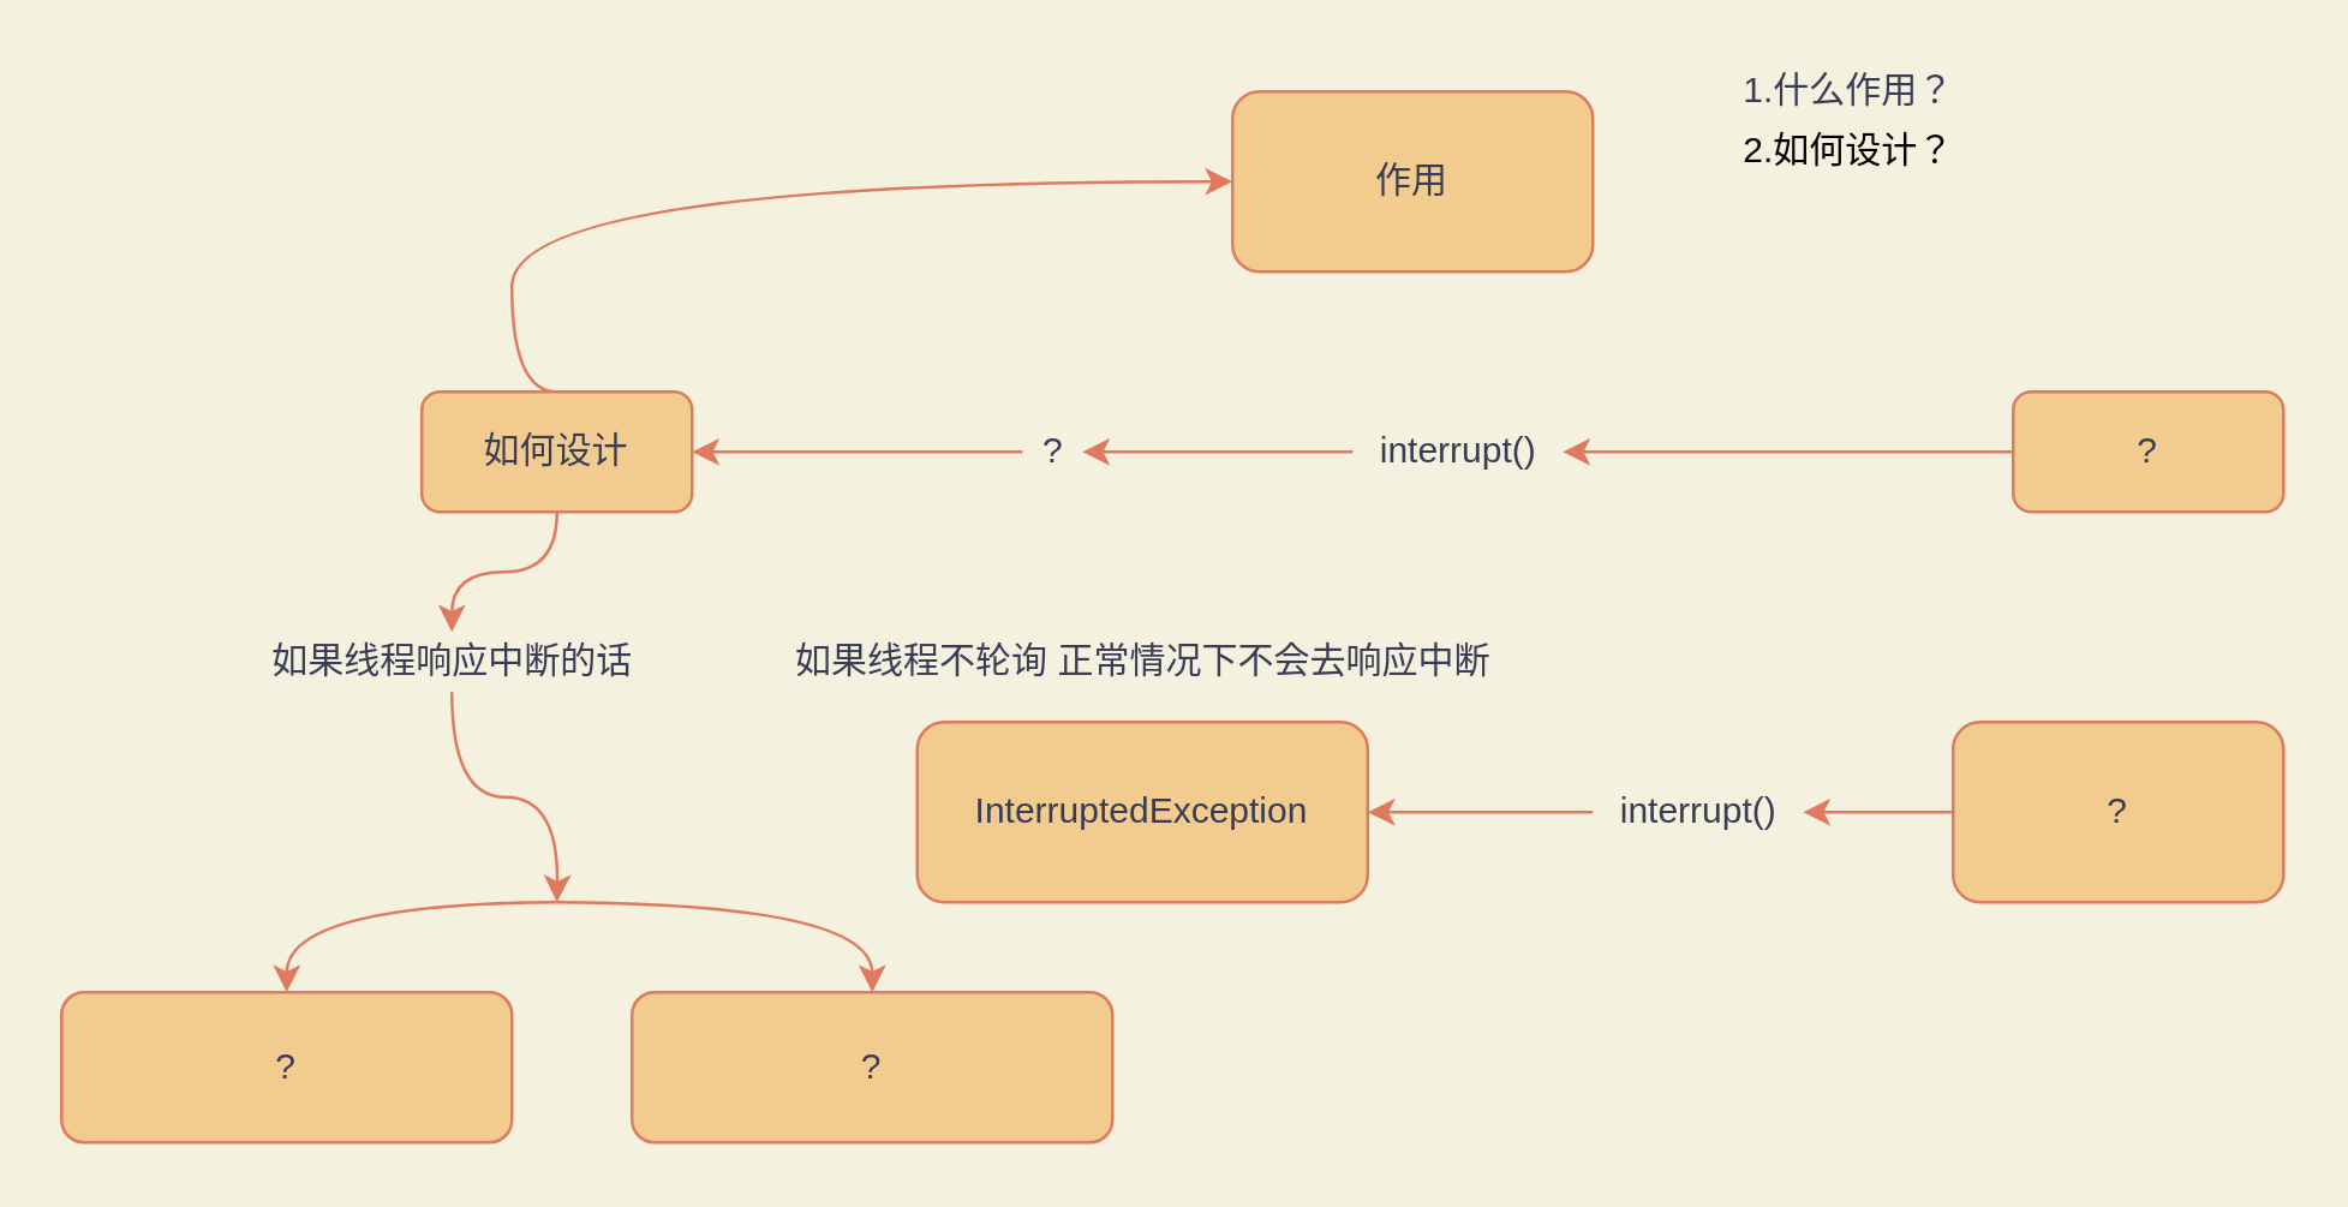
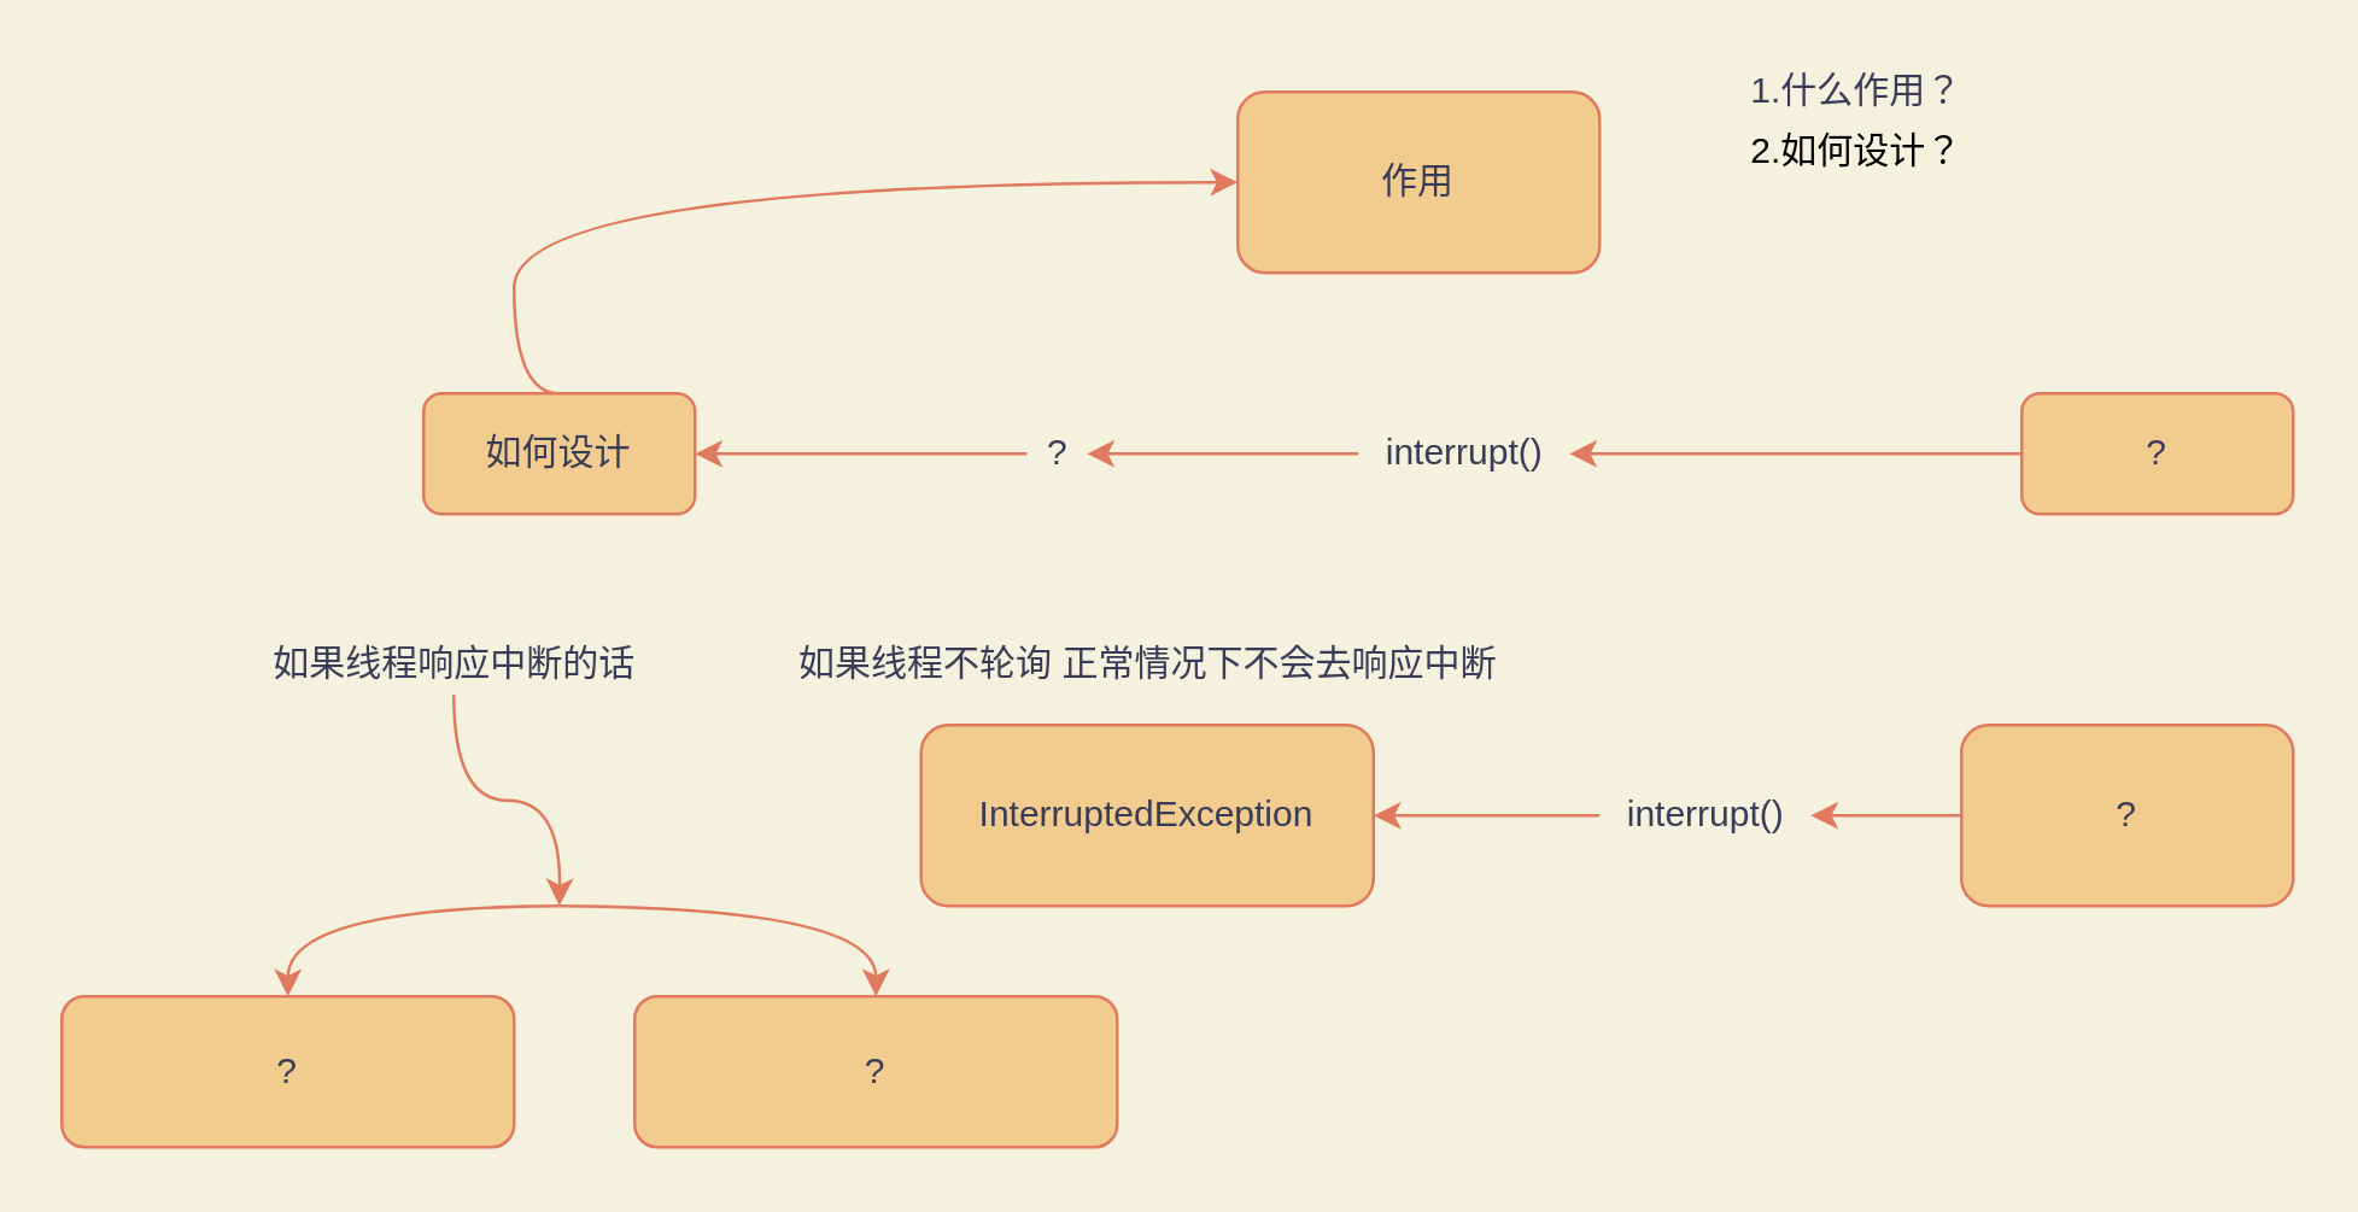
  <mxCell id="0" />
  <mxCell id="1" parent="0" />
  <mxCell id="2" value="" style="edgeStyle=orthogonalEdgeStyle;sketch=0;orthogonalLoop=1;jettySize=auto;html=1;strokeColor=#E07A5F;fillColor=#F2CC8F;fontColor=#393C56;labelBackgroundColor=#F4F1DE;curved=1;" parent="1" target="11" edge="1"><mxGeometry relative="1" as="geometry"><mxPoint x="185.029" y="300" as="sourcePoint" /></mxGeometry></mxCell>
  <mxCell id="3" style="edgeStyle=orthogonalEdgeStyle;curved=1;rounded=1;sketch=0;orthogonalLoop=1;jettySize=auto;html=1;strokeColor=#E07A5F;fillColor=#F2CC8F;fontColor=#393C56;exitX=0.5;exitY=0;exitDx=0;exitDy=0;entryX=0;entryY=0.5;entryDx=0;entryDy=0;" parent="1" source="4" target="23" edge="1"><mxGeometry relative="1" as="geometry"><mxPoint x="370" y="80" as="targetPoint" /><Array as="points"><mxPoint x="170" y="130" /><mxPoint x="170" y="60" /><mxPoint x="410" y="60" /></Array></mxGeometry></mxCell>
  <mxCell id="4" value="如何设计" style="whiteSpace=wrap;html=1;sketch=0;strokeColor=#E07A5F;fillColor=#F2CC8F;fontColor=#393C56;rounded=1;" parent="1" vertex="1"><mxGeometry x="140" y="130" width="90" height="40" as="geometry" /></mxCell>
  <mxCell id="5" style="edgeStyle=orthogonalEdgeStyle;sketch=0;orthogonalLoop=1;jettySize=auto;html=1;entryX=1;entryY=0.5;entryDx=0;entryDy=0;strokeColor=#E07A5F;fillColor=#F2CC8F;fontColor=#393C56;labelBackgroundColor=#F4F1DE;curved=1;" parent="1" source="9" target="4" edge="1"><mxGeometry relative="1" as="geometry" /></mxCell>
  <mxCell id="6" value="?" style="whiteSpace=wrap;html=1;sketch=0;strokeColor=#E07A5F;fillColor=#F2CC8F;fontColor=#393C56;rounded=1;" parent="1" vertex="1"><mxGeometry x="670" y="130" width="90" height="40" as="geometry" /></mxCell>
  <mxCell id="7" value="interrupt()" style="text;html=1;align=center;verticalAlign=middle;resizable=0;points=[];autosize=1;fontColor=#393C56;rounded=1;" parent="1" vertex="1"><mxGeometry x="450" y="140" width="70" height="20" as="geometry" /></mxCell>
  <mxCell id="8" style="edgeStyle=orthogonalEdgeStyle;sketch=0;orthogonalLoop=1;jettySize=auto;html=1;entryX=1;entryY=0.5;entryDx=0;entryDy=0;strokeColor=#E07A5F;fillColor=#F2CC8F;fontColor=#393C56;labelBackgroundColor=#F4F1DE;curved=1;" parent="1" source="6" target="7" edge="1"><mxGeometry relative="1" as="geometry"><mxPoint x="610" y="230" as="sourcePoint" /><mxPoint x="340" y="230" as="targetPoint" /></mxGeometry></mxCell>
  <mxCell id="9" value="?" style="text;html=1;align=center;verticalAlign=middle;resizable=0;points=[];autosize=1;fontColor=#393C56;rounded=1;" parent="1" vertex="1"><mxGeometry x="340" y="140" width="20" height="20" as="geometry" /></mxCell>
  <mxCell id="10" style="edgeStyle=orthogonalEdgeStyle;sketch=0;orthogonalLoop=1;jettySize=auto;html=1;entryX=1;entryY=0.5;entryDx=0;entryDy=0;strokeColor=#E07A5F;fillColor=#F2CC8F;fontColor=#393C56;labelBackgroundColor=#F4F1DE;curved=1;" parent="1" source="7" target="9" edge="1"><mxGeometry relative="1" as="geometry"><mxPoint x="480" y="230" as="sourcePoint" /><mxPoint x="340" y="230" as="targetPoint" /></mxGeometry></mxCell>
  <mxCell id="11" value="?" style="whiteSpace=wrap;html=1;sketch=0;strokeColor=#E07A5F;fillColor=#F2CC8F;fontColor=#393C56;rounded=1;" parent="1" vertex="1"><mxGeometry x="210" y="330" width="160" height="50" as="geometry" /></mxCell>
  <mxCell id="12" style="edgeStyle=orthogonalEdgeStyle;sketch=0;orthogonalLoop=1;jettySize=auto;html=1;strokeColor=#E07A5F;fillColor=#F2CC8F;fontColor=#393C56;entryX=0.5;entryY=0;entryDx=0;entryDy=0;labelBackgroundColor=#F4F1DE;curved=1;" parent="1" target="21" edge="1"><mxGeometry relative="1" as="geometry"><mxPoint x="120" y="340" as="targetPoint" /><mxPoint x="185.029" y="300" as="sourcePoint" /></mxGeometry></mxCell>
  <mxCell id="13" value="" style="edgeStyle=orthogonalEdgeStyle;sketch=0;orthogonalLoop=1;jettySize=auto;html=1;strokeColor=#E07A5F;fillColor=#F2CC8F;fontColor=#393C56;labelBackgroundColor=#F4F1DE;curved=1;" parent="1" source="14" edge="1"><mxGeometry relative="1" as="geometry"><mxPoint x="185" y="250" as="sourcePoint" /><mxPoint x="185" y="300" as="targetPoint" /></mxGeometry></mxCell>
  <mxCell id="14" value="如果线程响应中断的话" style="text;html=1;align=center;verticalAlign=middle;resizable=0;points=[];autosize=1;fontColor=#393C56;rounded=1;" parent="1" vertex="1"><mxGeometry x="80" y="210" width="140" height="20" as="geometry" /></mxCell>
- <mxCell id="15" value="" style="edgeStyle=orthogonalEdgeStyle;sketch=0;orthogonalLoop=1;jettySize=auto;html=1;strokeColor=#E07A5F;fillColor=#F2CC8F;fontColor=#393C56;labelBackgroundColor=#F4F1DE;curved=1;" parent="1" source="4" target="14" edge="1"><mxGeometry relative="1" as="geometry"><mxPoint x="185" y="170" as="sourcePoint" /><mxPoint x="185" y="280" as="targetPoint" /></mxGeometry></mxCell>
  <mxCell id="16" value="" style="edgeStyle=orthogonalEdgeStyle;sketch=0;orthogonalLoop=1;jettySize=auto;html=1;strokeColor=#E07A5F;fillColor=#F2CC8F;fontColor=#393C56;labelBackgroundColor=#F4F1DE;curved=1;" parent="1" source="19" target="18" edge="1"><mxGeometry relative="1" as="geometry" /></mxCell>
  <mxCell id="17" value="?" style="whiteSpace=wrap;html=1;sketch=0;strokeColor=#E07A5F;fillColor=#F2CC8F;fontColor=#393C56;rounded=1;" parent="1" vertex="1"><mxGeometry x="650" y="240" width="110" height="60" as="geometry" /></mxCell>
  <mxCell id="18" value="InterruptedException" style="whiteSpace=wrap;html=1;sketch=0;strokeColor=#E07A5F;fillColor=#F2CC8F;fontColor=#393C56;rounded=1;" parent="1" vertex="1"><mxGeometry x="305" y="240" width="150" height="60" as="geometry" /></mxCell>
  <mxCell id="19" value="interrupt()" style="text;html=1;align=center;verticalAlign=middle;resizable=0;points=[];autosize=1;fontColor=#393C56;rounded=1;" parent="1" vertex="1"><mxGeometry x="530" y="260" width="70" height="20" as="geometry" /></mxCell>
  <mxCell id="20" value="" style="edgeStyle=orthogonalEdgeStyle;sketch=0;orthogonalLoop=1;jettySize=auto;html=1;strokeColor=#E07A5F;fillColor=#F2CC8F;fontColor=#393C56;labelBackgroundColor=#F4F1DE;curved=1;" parent="1" source="17" target="19" edge="1"><mxGeometry relative="1" as="geometry"><mxPoint x="650" y="270" as="sourcePoint" /><mxPoint x="459" y="270" as="targetPoint" /></mxGeometry></mxCell>
  <mxCell id="21" value="?" style="whiteSpace=wrap;html=1;sketch=0;strokeColor=#E07A5F;fillColor=#F2CC8F;fontColor=#393C56;rounded=1;" parent="1" vertex="1"><mxGeometry y="330" width="150" height="50" as="geometry" x="20" /></mxCell>
  <mxCell id="22" value="如果线程不轮询 正常情况下不会去响应中断" style="text;html=1;align=center;verticalAlign=middle;resizable=0;points=[];autosize=1;fontColor=#393C56;rounded=1;" parent="1" vertex="1"><mxGeometry x="255" y="210" width="250" height="20" as="geometry" /></mxCell>
  <mxCell id="23" value="作用" style="rounded=1;whiteSpace=wrap;html=1;sketch=0;strokeColor=#E07A5F;fillColor=#F2CC8F;fontColor=#393C56;" parent="1" vertex="1"><mxGeometry x="410" y="30" width="120" height="60" as="geometry" /></mxCell>
  <mxCell id="24" value="1.什么作用？" style="text;html=1;align=center;verticalAlign=middle;resizable=0;points=[];autosize=1;fontColor=#393C56;" parent="1" vertex="1"><mxGeometry x="570" y="20" width="90" height="20" as="geometry" /></mxCell>
  <mxCell id="25" value="2.如何设计？" style="text;html=1;align=center;verticalAlign=middle;resizable=0;points=[];autosize=1;" vertex="1" parent="1"><mxGeometry x="570" width="90" height="20" as="geometry" y="40" /></mxCell>
